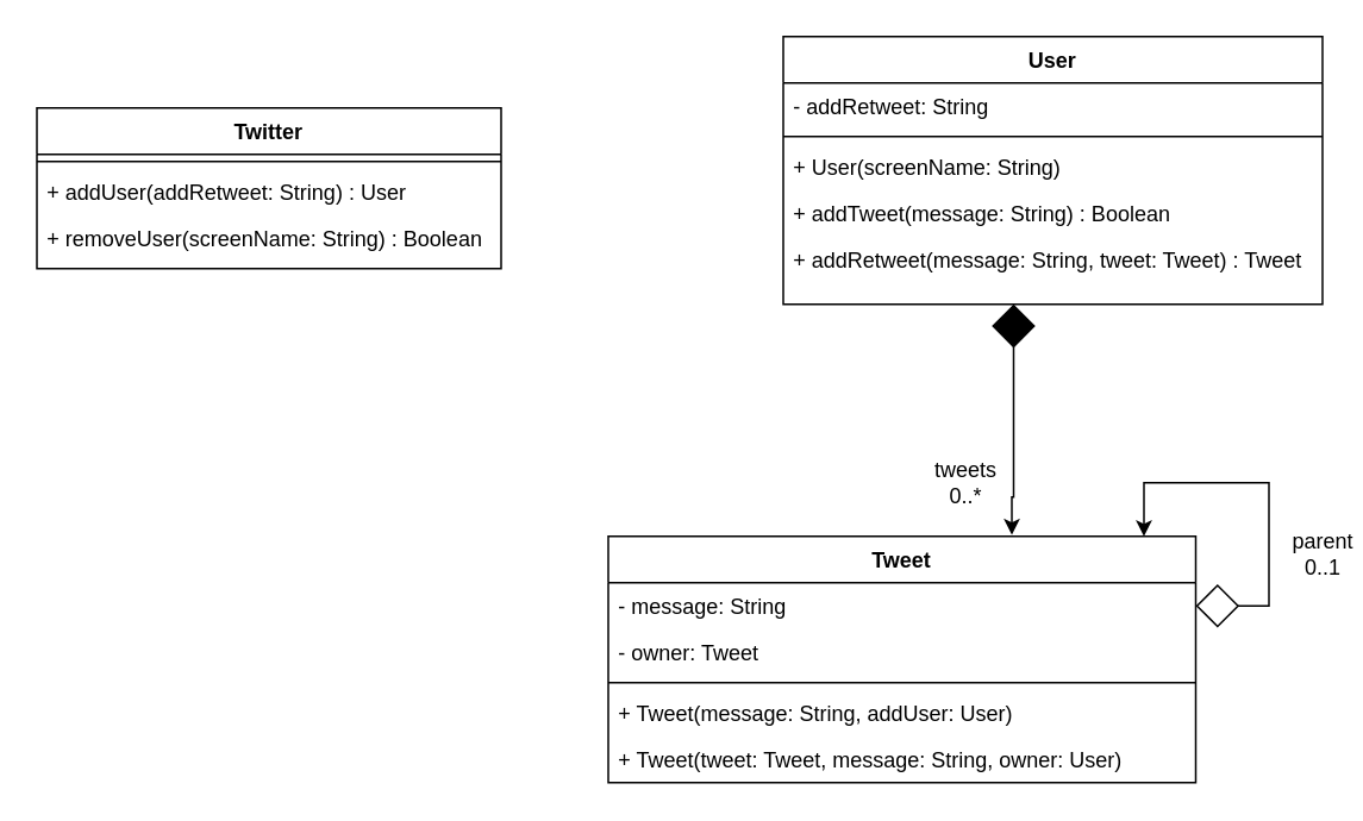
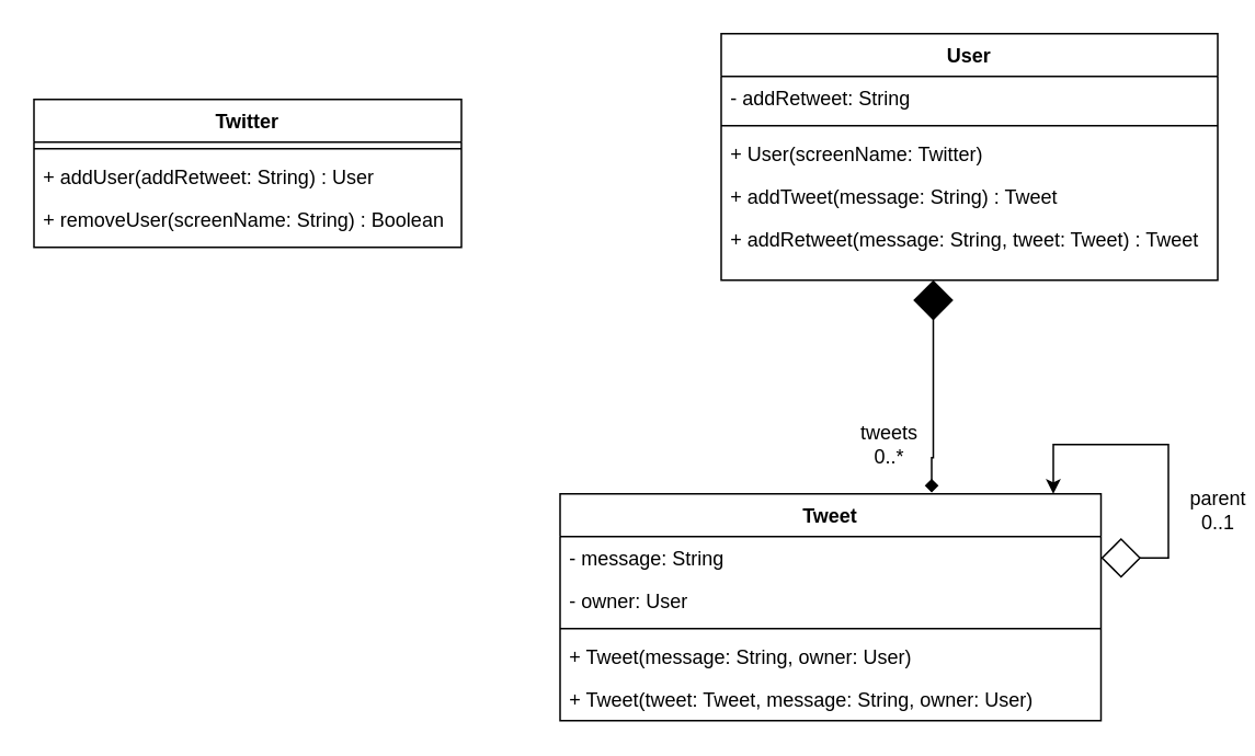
  <mxCell id="0" />
  <mxCell id="1" parent="0" />
  <mxCell id="2" value="Twitter" style="swimlane;fontStyle=1;align=center;verticalAlign=top;childLayout=stackLayout;horizontal=1;startSize=26;horizontalStack=0;resizeParent=1;resizeLast=0;collapsible=1;marginBottom=0;rounded=0;shadow=0;strokeWidth=1;" parent="1" vertex="1"><mxGeometry x="20" y="60" width="260" height="90" as="geometry"><mxRectangle x="230" y="140" width="160" height="26" as="alternateBounds" /></mxGeometry></mxCell>
  <mxCell id="3" value="" style="line;html=1;strokeWidth=1;align=left;verticalAlign=middle;spacingTop=-1;spacingLeft=3;spacingRight=3;rotatable=0;labelPosition=right;points=[];portConstraint=eastwest;" parent="2" vertex="1"><mxGeometry y="26" width="260" height="8" as="geometry" /></mxCell>
  <mxCell id="4" value="+ addUser(addRetweet: String) : User" style="text;align=left;verticalAlign=top;spacingLeft=4;spacingRight=4;overflow=hidden;rotatable=0;points=[[0,0.5],[1,0.5]];portConstraint=eastwest;" parent="2" vertex="1"><mxGeometry y="34" width="260" height="26" as="geometry" /></mxCell>
  <mxCell id="5" value="+ removeUser(screenName: String) : Boolean" style="text;align=left;verticalAlign=top;spacingLeft=4;spacingRight=4;overflow=hidden;rotatable=0;points=[[0,0.5],[1,0.5]];portConstraint=eastwest;" vertex="1" parent="2"><mxGeometry y="60" width="260" height="26" as="geometry" /></mxCell>
- <mxCell id="6" style="edgeStyle=orthogonalEdgeStyle;rounded=0;jumpSize=23;orthogonalLoop=1;jettySize=auto;html=1;startArrow=diamond;startFill=1;startSize=22;endSize=6;strokeColor=default;entryX=0.687;entryY=-0.006;entryDx=0;entryDy=0;entryPerimeter=0;" edge="1" parent="1" source="7" target="13"><mxGeometry relative="1" as="geometry"><mxPoint x="589" y="280" as="targetPoint" /><Array as="points"><mxPoint x="567" y="278" /><mxPoint x="566" y="278" /></Array></mxGeometry></mxCell>
+ <mxCell id="6" style="edgeStyle=orthogonalEdgeStyle;rounded=0;jumpSize=23;orthogonalLoop=1;jettySize=auto;html=1;startArrow=diamond;startFill=1;startSize=22;endSize=6;strokeColor=default;entryX=0.687;entryY=-0.006;entryDx=0;entryDy=0;entryPerimeter=0;endArrow=diamond;" edge="1" parent="1" source="7" target="13"><mxGeometry relative="1" as="geometry"><mxPoint x="589" y="280" as="targetPoint" /><Array as="points"><mxPoint x="567" y="278" /><mxPoint x="566" y="278" /></Array></mxGeometry></mxCell>
  <mxCell id="7" value="User" style="swimlane;fontStyle=1;align=center;verticalAlign=top;childLayout=stackLayout;horizontal=1;startSize=26;horizontalStack=0;resizeParent=1;resizeLast=0;collapsible=1;marginBottom=0;rounded=0;shadow=0;strokeWidth=1;" parent="1" vertex="1"><mxGeometry x="438" y="20" width="302" height="150" as="geometry"><mxRectangle x="550" y="140" width="160" height="26" as="alternateBounds" /></mxGeometry></mxCell>
  <mxCell id="8" value="- addRetweet: String" style="text;align=left;verticalAlign=top;spacingLeft=4;spacingRight=4;overflow=hidden;rotatable=0;points=[[0,0.5],[1,0.5]];portConstraint=eastwest;" parent="7" vertex="1"><mxGeometry y="26" width="302" height="26" as="geometry" /></mxCell>
  <mxCell id="9" value="" style="line;html=1;strokeWidth=1;align=left;verticalAlign=middle;spacingTop=-1;spacingLeft=3;spacingRight=3;rotatable=0;labelPosition=right;points=[];portConstraint=eastwest;" parent="7" vertex="1"><mxGeometry y="52" width="302" height="8" as="geometry" /></mxCell>
- <mxCell id="10" value="+ User(screenName: String)" style="text;align=left;verticalAlign=top;spacingLeft=4;spacingRight=4;overflow=hidden;rotatable=0;points=[[0,0.5],[1,0.5]];portConstraint=eastwest;" vertex="1" parent="7"><mxGeometry y="60" width="302" height="26" as="geometry" /></mxCell>
- <mxCell id="11" value="+ addTweet(message: String) : Boolean" style="text;align=left;verticalAlign=top;spacingLeft=4;spacingRight=4;overflow=hidden;rotatable=0;points=[[0,0.5],[1,0.5]];portConstraint=eastwest;" parent="7" vertex="1"><mxGeometry y="86" width="302" height="26" as="geometry" /></mxCell>
+ <mxCell id="10" value="+ User(screenName: Twitter)" style="text;align=left;verticalAlign=top;spacingLeft=4;spacingRight=4;overflow=hidden;rotatable=0;points=[[0,0.5],[1,0.5]];portConstraint=eastwest;" vertex="1" parent="7"><mxGeometry y="60" width="302" height="26" as="geometry" /></mxCell>
+ <mxCell id="11" value="+ addTweet(message: String) : Tweet" style="text;align=left;verticalAlign=top;spacingLeft=4;spacingRight=4;overflow=hidden;rotatable=0;points=[[0,0.5],[1,0.5]];portConstraint=eastwest;" parent="7" vertex="1"><mxGeometry y="86" width="302" height="26" as="geometry" /></mxCell>
  <mxCell id="12" value="+ addRetweet(message: String, tweet: Tweet) : Tweet" style="text;align=left;verticalAlign=top;spacingLeft=4;spacingRight=4;overflow=hidden;rotatable=0;points=[[0,0.5],[1,0.5]];portConstraint=eastwest;" parent="7" vertex="1"><mxGeometry y="112" width="302" height="26" as="geometry" /></mxCell>
  <mxCell id="13" value="Tweet" style="swimlane;fontStyle=1;align=center;verticalAlign=top;childLayout=stackLayout;horizontal=1;startSize=26;horizontalStack=0;resizeParent=1;resizeLast=0;collapsible=1;marginBottom=0;rounded=0;shadow=0;strokeWidth=1;" vertex="1" parent="1"><mxGeometry x="340" y="300" width="329" height="138" as="geometry"><mxRectangle x="230" y="140" width="160" height="26" as="alternateBounds" /></mxGeometry></mxCell>
  <mxCell id="14" value="- message: String" style="text;align=left;verticalAlign=top;spacingLeft=4;spacingRight=4;overflow=hidden;rotatable=0;points=[[0,0.5],[1,0.5]];portConstraint=eastwest;" vertex="1" parent="13"><mxGeometry y="26" width="329" height="26" as="geometry" /></mxCell>
- <mxCell id="15" value="- owner: Tweet" style="text;align=left;verticalAlign=top;spacingLeft=4;spacingRight=4;overflow=hidden;rotatable=0;points=[[0,0.5],[1,0.5]];portConstraint=eastwest;rounded=0;shadow=0;html=0;" vertex="1" parent="13"><mxGeometry y="52" width="329" height="26" as="geometry" /></mxCell>
+ <mxCell id="15" value="- owner: User" style="text;align=left;verticalAlign=top;spacingLeft=4;spacingRight=4;overflow=hidden;rotatable=0;points=[[0,0.5],[1,0.5]];portConstraint=eastwest;rounded=0;shadow=0;html=0;" vertex="1" parent="13"><mxGeometry y="52" width="329" height="26" as="geometry" /></mxCell>
  <mxCell id="16" value="" style="line;html=1;strokeWidth=1;align=left;verticalAlign=middle;spacingTop=-1;spacingLeft=3;spacingRight=3;rotatable=0;labelPosition=right;points=[];portConstraint=eastwest;" vertex="1" parent="13"><mxGeometry y="78" width="329" height="8" as="geometry" /></mxCell>
  <mxCell id="17" style="edgeStyle=orthogonalEdgeStyle;rounded=0;jumpSize=23;orthogonalLoop=1;jettySize=auto;html=1;startArrow=diamond;startFill=0;startSize=22;endSize=6;strokeColor=default;exitX=1;exitY=0.5;exitDx=0;exitDy=0;" edge="1" parent="13" source="14"><mxGeometry relative="1" as="geometry"><mxPoint x="300" as="targetPoint" /><Array as="points"><mxPoint x="370" y="39" /><mxPoint x="370" y="-30" /><mxPoint x="300" y="-30" /><mxPoint x="300" y="-1" /></Array></mxGeometry></mxCell>
- <mxCell id="18" value="+ Tweet(message: String, addUser: User)" style="text;align=left;verticalAlign=top;spacingLeft=4;spacingRight=4;overflow=hidden;rotatable=0;points=[[0,0.5],[1,0.5]];portConstraint=eastwest;" vertex="1" parent="13"><mxGeometry y="86" width="329" height="26" as="geometry" /></mxCell>
+ <mxCell id="18" value="+ Tweet(message: String, owner: User)" style="text;align=left;verticalAlign=top;spacingLeft=4;spacingRight=4;overflow=hidden;rotatable=0;points=[[0,0.5],[1,0.5]];portConstraint=eastwest;" vertex="1" parent="13"><mxGeometry y="86" width="329" height="26" as="geometry" /></mxCell>
  <mxCell id="19" value="+ Tweet(tweet: Tweet, message: String, owner: User)" style="text;align=left;verticalAlign=top;spacingLeft=4;spacingRight=4;overflow=hidden;rotatable=0;points=[[0,0.5],[1,0.5]];portConstraint=eastwest;" vertex="1" parent="13"><mxGeometry y="112" width="329" height="26" as="geometry" /></mxCell>
  <mxCell id="20" value="tweets&lt;br&gt;0..*" style="text;html=1;resizable=0;points=[];;align=center;verticalAlign=middle;labelBackgroundColor=none;rounded=0;shadow=0;strokeWidth=1;fontSize=12;" vertex="1" connectable="0" parent="1"><mxGeometry x="540.001" y="270" as="geometry"><mxPoint x="-1" y="-1" as="offset" /></mxGeometry></mxCell>
  <mxCell id="21" value="parent&lt;br&gt;0..1" style="text;html=1;resizable=0;points=[];;align=center;verticalAlign=middle;labelBackgroundColor=none;rounded=0;shadow=0;strokeWidth=1;fontSize=12;" vertex="1" connectable="0" parent="1"><mxGeometry x="740.001" y="310" as="geometry"><mxPoint x="-1" y="-1" as="offset" /></mxGeometry></mxCell>
